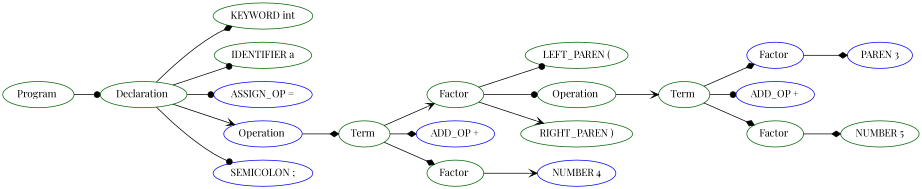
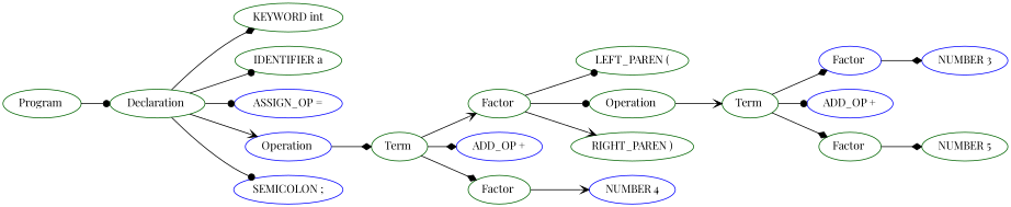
  digraph {
    fontname="Playfair Display"
    rankdir=LR
    node [color=darkgreen fontname="Playfair Display"]
    edge [arrowhead=diamond fontname="Playfair Display"]
    n1 [label="Program "]
    n2 [label="Declaration "]
    n3 [label="KEYWORD int"]
    n4 [label="IDENTIFIER a"]
    n5 [color=blue label="ASSIGN_OP ="]
    n6 [color=blue label="Operation "]
    n7 [color=blue label="SEMICOLON ;"]
    n8 [label="Term "]
    n9 [label="Factor "]
    n10 [color=blue label="ADD_OP +"]
    n11 [label="Factor "]
    n12 [label="LEFT_PAREN ("]
    n13 [label="Operation "]
    n14 [label="RIGHT_PAREN )"]
    n15 [color=blue label="NUMBER 4"]
    n16 [label="Term "]
    n17 [color=blue label="Factor "]
    n18 [color=blue label="ADD_OP +"]
    n19 [label="Factor "]
-   n20 [color=blue label="PAREN 3"]
+   n20 [color=blue label="NUMBER 3"]
    n21 [label="NUMBER 5"]
    n1 -> n2 [arrowhead=dot]
    n2 -> n3
    n2 -> n4 [arrowhead=dot]
    n2 -> n5 [arrowhead=dot]
    n2 -> n6 [arrowhead=vee]
    n2 -> n7 [arrowhead=dot]
    n6 -> n8
    n8 -> n9 [arrowhead=vee]
    n8 -> n10
    n8 -> n11
    n9 -> n12 [arrowhead=dot]
    n9 -> n13 [arrowhead=dot]
    n9 -> n14 [arrowhead=vee]
    n11 -> n15 [arrowhead=vee]
    n13 -> n16 [arrowhead=vee]
    n16 -> n17
    n16 -> n18 [arrowhead=dot]
    n16 -> n19
    n17 -> n20
    n19 -> n21
  }
